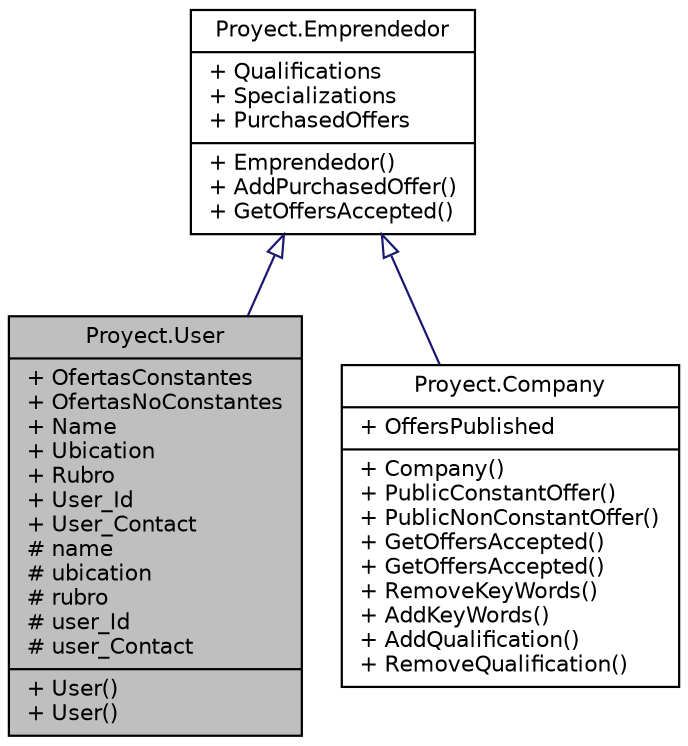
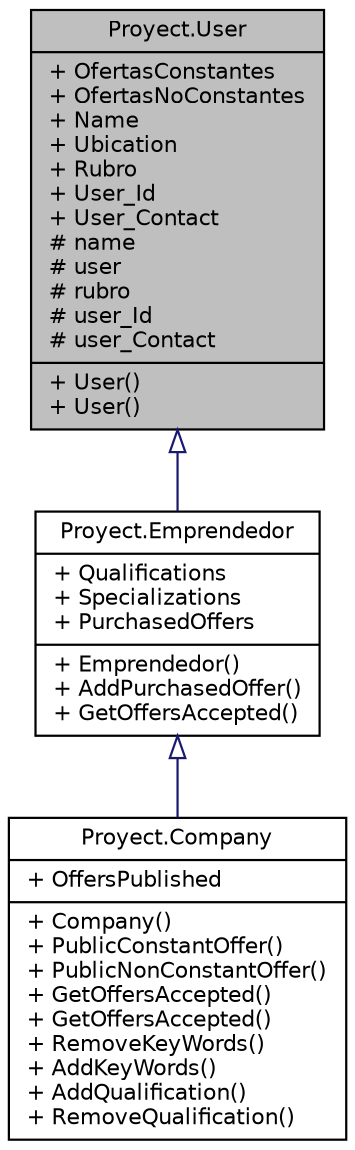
  digraph {
    node [color=black fillcolor=white fontname=Helvetica fontsize=10 shape=record style=filled]
    edge [arrowtail=onormal color=midnightblue dir=back fontname=Helvetica fontsize=10 labelfontname=Helvetica labelfontsize=10 style=solid]
-   n1 [fillcolor=grey75 fontcolor=black height=0.2 label="{Proyect.User\n|+ OfertasConstantes\l+ OfertasNoConstantes\l+ Name\l+ Ubication\l+ Rubro\l+ User_Id\l+ User_Contact\l# name\l# ubication\l# rubro\l# user_Id\l# user_Contact\l|+ User()\l+ User()\l}" width=0.4]
+   n1 [fillcolor=grey75 fontcolor=black height=0.2 label="{Proyect.User\n|+ OfertasConstantes\l+ OfertasNoConstantes\l+ Name\l+ Ubication\l+ Rubro\l+ User_Id\l+ User_Contact\l# name\l# user\l# rubro\l# user_Id\l# user_Contact\l|+ User()\l+ User()\l}" width=0.4]
    n2 [height=0.2 label="{Proyect.Emprendedor\n|+ Qualifications\l+ Specializations\l+ PurchasedOffers\l|+ Emprendedor()\l+ AddPurchasedOffer()\l+ GetOffersAccepted()\l}" width=0.4]
    n3 [height=0.2 label="{Proyect.Company\n|+ OffersPublished\l|+ Company()\l+ PublicConstantOffer()\l+ PublicNonConstantOffer()\l+ GetOffersAccepted()\l+ GetOffersAccepted()\l+ RemoveKeyWords()\l+ AddKeyWords()\l+ AddQualification()\l+ RemoveQualification()\l}" width=0.4]
-   n2 -> n1
+   n1 -> n2
    n2 -> n3
  }
